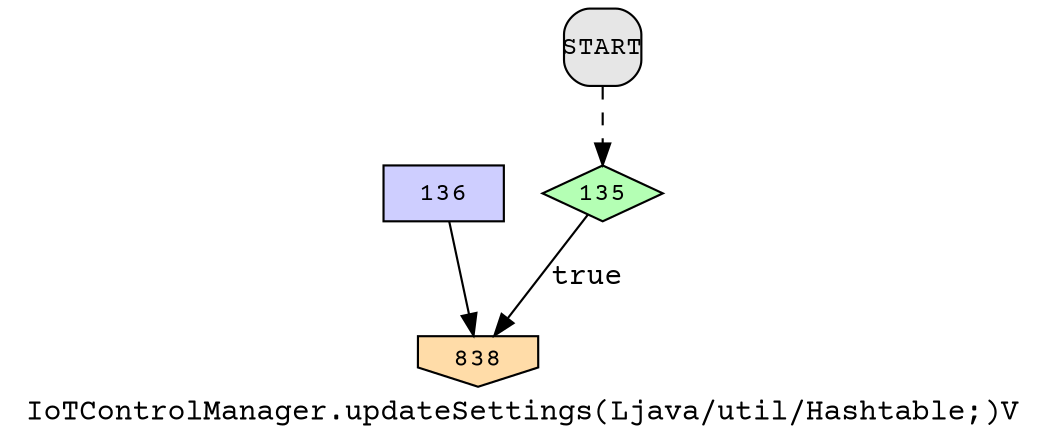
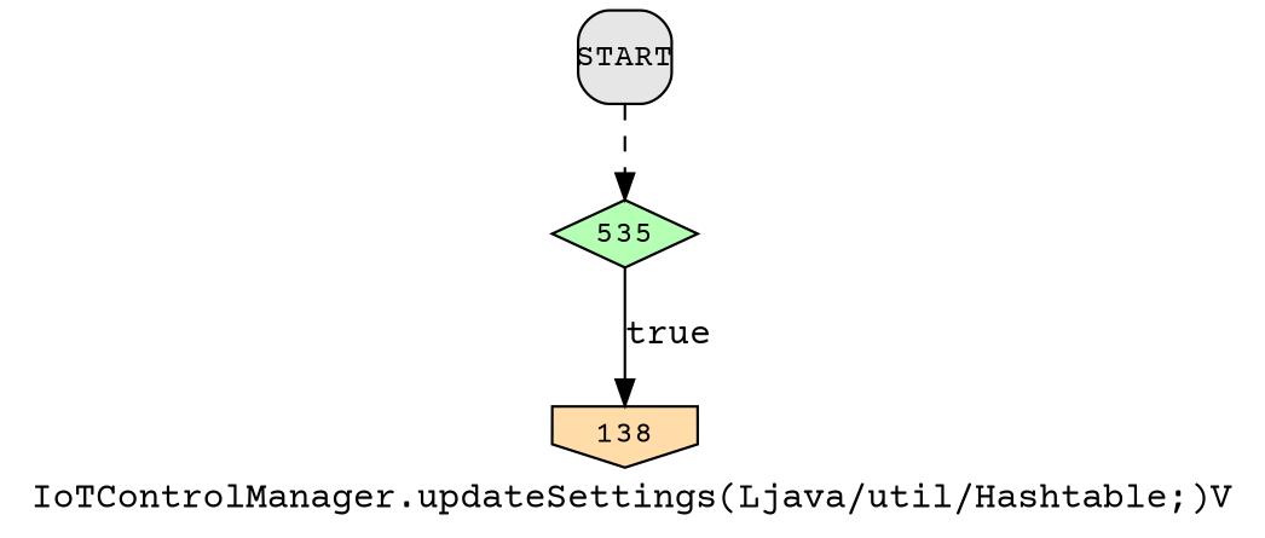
  digraph {
    fontname="Courier Prime"
    label="IoTControlManager.updateSettings(Ljava/util/Hashtable;)V"
    node [fixedsize=true fontname="Courier Prime" fontsize=12 shape=box style=filled]
    edge [fontname="Courier Prime" style=solid]
-   n1 [fillcolor="#B4FFB4" height=0.36 label=135 shape=diamond width=0.78]
-   n2 [fillcolor="#FFDCA8" height=0.36 label=838 shape=invhouse width=0.78]
-   n3 [fillcolor="#CECEFF" height=0.36 label=136 width=0.78]
+   n1 [fillcolor="#B4FFB4" height=0.36 label=535 shape=diamond width=0.78]
+   n2 [fillcolor="#FFDCA8" height=0.36 label=138 shape=invhouse width=0.78]
    n4 [fillcolor="#E6E6E6" height=0.5 label=START style="filled, rounded" width=0.5]
    n1 -> n2 [label=true]
-   n3 -> n2
    n4 -> n1 [style=dashed]
  }
